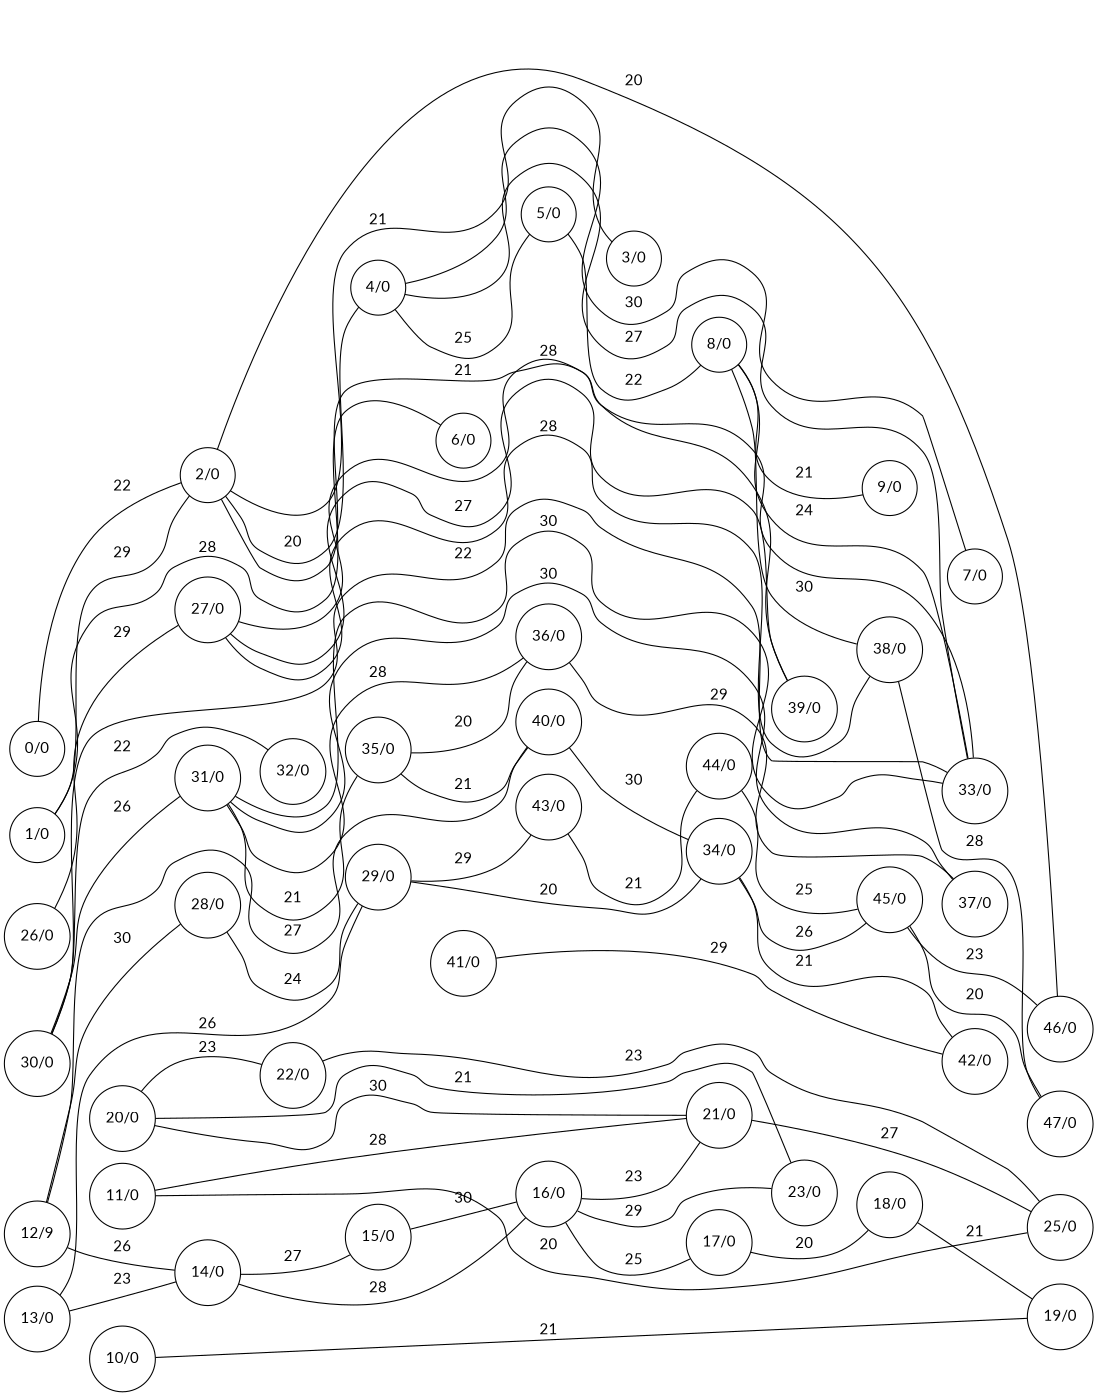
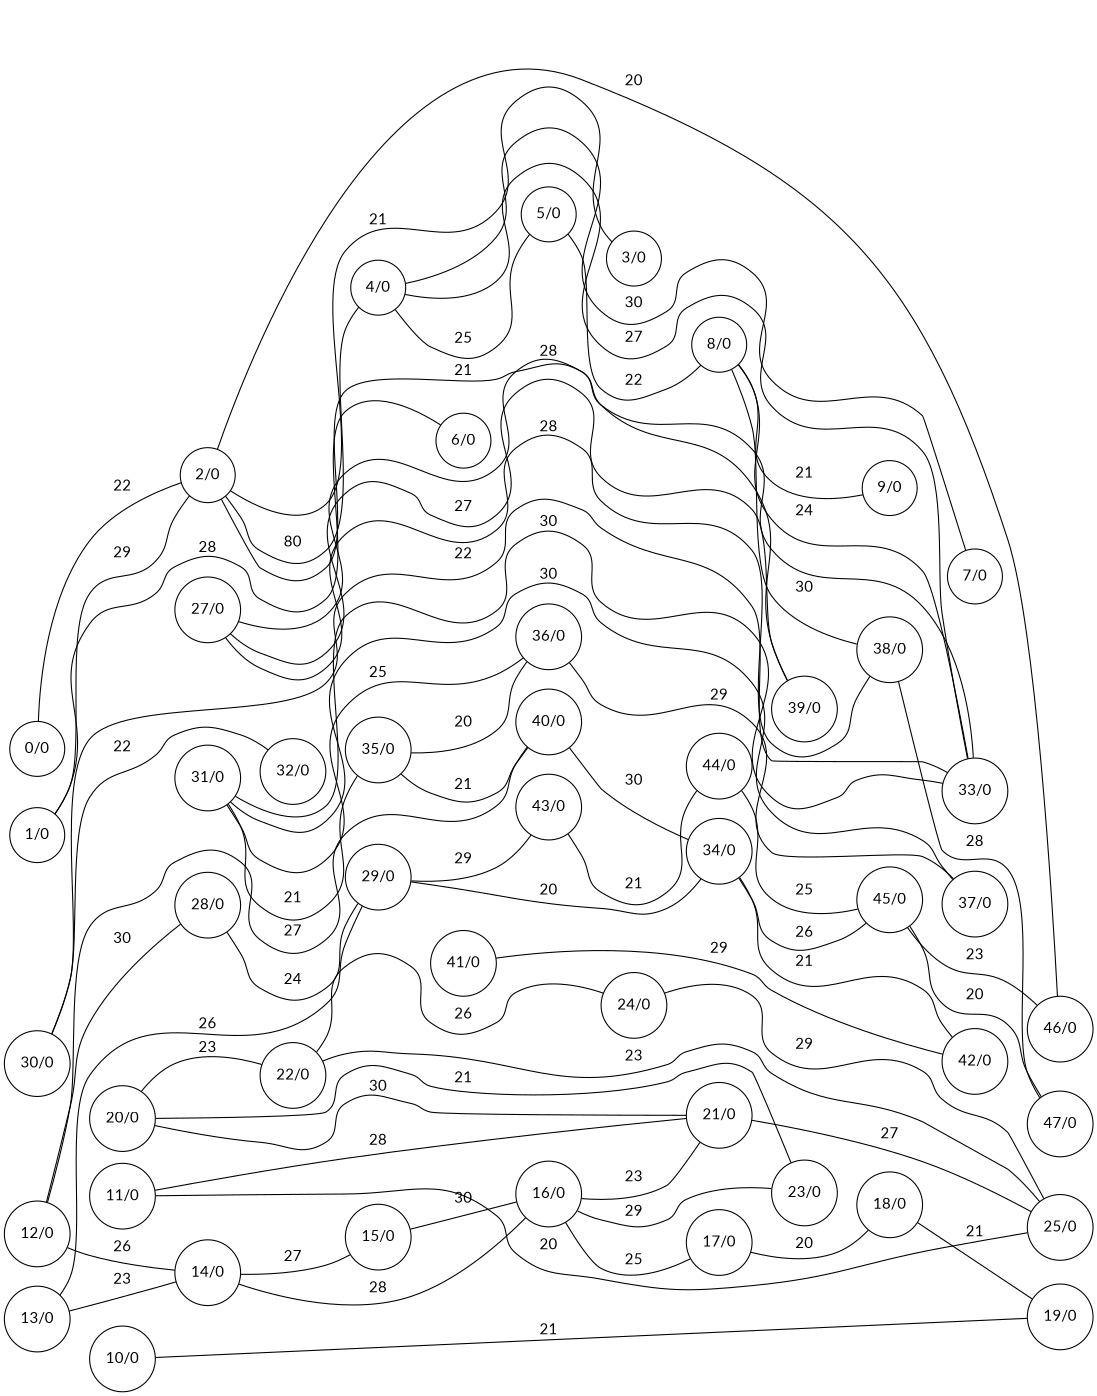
  graph {
    fontname=Lato
    rankdir=LR
    node [Country=Canada Internal=1 betweeness=0 fontname=Lato prob=0 shape=circle status=on true_status=on type=normal weight=0]
    edge [LinkLabel="Bell Canada Fiber Routes" LinkNote="Bell Canada  Routes" LinkType=Fiber capacity=21 color=black fontname=Lato prob=0 status=on true_status=on type=normal weight=0.0047619047619]
    n1 [Latitude=54.45018 Longitude=-110.2017 label="0/0"]
    n2 [Latitude=53.55014 Longitude=-113.46871 label="2/0"]
    n3 [Latitude=56.7335 Longitude=-111.38519 label="3/0"]
    n4 [Latitude=50.66648 Longitude=-120.3192 label="4/0"]
    n5 [Latitude=52.26682 Longitude=-113.802 label="39/0"]
    n6 [Latitude=52.11679 Longitude=-106.63452 label="46/0"]
    n7 [Latitude=55.16667 Longitude=-118.80271 label="1/0"]
    n8 [Latitude=55.7666 Longitude=-120.23616 label="6/0"]
    n9 [Country="United States" Latitude=40.9126 Longitude=-73.83708 label="5/0"]
    n10 [Latitude=53.9166 Longitude=-122.75301 label="7/0"]
    n11 [Latitude=49.24966 Longitude=-123.11934 label="33/0"]
    n12 [Latitude=49.88307 Longitude=-119.48568 label="8/0"]
    n13 [Latitude=49.48062 Longitude=-119.58584 label="9/0"]
    n14 [Latitude=50.05006 Longitude=-110.66834 label="38/0"]
    n15 [Latitude=51.05011 Longitude=-114.08529 label="27/0"]
    n16 [Latitude=50.20011 Longitude=-66.38208 label="10/0"]
    n17 [Latitude=49.21679 Longitude=-68.14894 label="19/0"]
    n18 [Latitude=46.23525 Longitude=-63.12671 label="11/0"]
    n19 [Latitude=46.11594 Longitude=-64.80186 label="21/0"]
    n20 [Latitude=45.36685 Longitude=-63.28198 label="25/0"]
-   n21 [Country="United States" Latitude=40.71427 Longitude=-74.00597 label="12/9"]
+   n21 [Country="United States" Latitude=40.71427 Longitude=-74.00597 label="12/0"]
    n22 [Latitude=45.50884 Longitude=-73.58781 label="14/0"]
    n23 [Country="United States" Latitude=42.88645 Longitude=-78.87837 label="28/0"]
    n24 [Country="United States" Latitude=38.89511 Longitude=-77.03637 label="40/0"]
    n25 [Latitude=45.40008 Longitude=-71.89908 label="15/0"]
    n26 [Latitude=46.81228 Longitude=-71.21454 label="16/0"]
    n27 [Latitude=43.70011 Longitude=-79.4163 label="29/0"]
    n28 [Country="United States" Latitude=41.85003 Longitude=-87.65005 label="34/0"]
    n29 [Latitude=45.41117 Longitude=-75.69812 label="13/0"]
    n30 [Latitude=46.49 Longitude=-80.99001 label="43/0"]
    n31 [Latitude=48.42749 Longitude=-71.06352 label="17/0"]
    n32 [Latitude=45.94541 Longitude=-66.66558 label="23/0"]
    n33 [Latitude=48.44879 Longitude=-68.52396 label="18/0"]
    n34 [Latitude=45.27271 Longitude=-66.06766 label="20/0"]
    n35 [Latitude=44.646 Longitude=-63.57333 label="22/0"]
-   n37 [Latitude=49.69999 Longitude=-112.81856 label="26/0"]
+   n36 [Latitude=47.56494 Longitude=-52.70931 label="24/0"]
    n38 [Latitude=50.45008 Longitude=-104.6178 label="47/0"]
    n39 [Country="United States" Latitude=32.78306 Longitude=-96.80667 label="42/0"]
    n40 [Latitude=49.8844 Longitude=-97.14704 label="45/0"]
    n41 [Latitude=48.4001 Longitude=-89.31683 label="44/0"]
    n42 [Latitude=48.43294 Longitude=-123.3693 label="30/0"]
    n43 [Country="United States" Latitude=47.60621 Longitude=-122.33207 label="31/0"]
    n44 [Latitude=49.68657 Longitude=-124.9936 label="32/0"]
    n45 [Country="United States" Latitude=34.05223 Longitude=-118.24368 label="35/0"]
    n46 [Country="United States" Latitude=37.44188 Longitude=-122.14302 label="36/0"]
    n47 [Country="United States" Latitude=37.77493 Longitude=-122.41942 label="37/0"]
    n48 [Country="United States" Latitude=33.749 Longitude=-84.38798 label="41/0"]
    n1 -- n2 [capacity=22 label=22 weight=0.00454545454545]
    n2 -- n3 [label=21]
-   n2 -- n4 [capacity=20 label=20 weight=0.005]
+   n2 -- n4 [capacity=20 label=80 weight=0.005]
    n2 -- n5 [label=21]
    n2 -- n6 [capacity=20 label=20 weight=0.005]
    n4 -- n9 [capacity=25 label=25 weight=0.004]
    n4 -- n10 [capacity=30 label=30 weight=0.00333333333333]
    n4 -- n11 [capacity=27 label=27 weight=0.0037037037037]
    n7 -- n2 [capacity=29 label=29 weight=0.00344827586207]
    n7 -- n8 [capacity=28 label=28 weight=0.00357142857143]
    n9 -- n12 [capacity=22 label=22 weight=0.00454545454545]
    n12 -- n11 [LinkLabel="Leased Fiber Route" LinkNote="Leased  Route" capacity=24 label=24 weight=0.00416666666667]
    n12 -- n13 [label=21]
    n12 -- n14 [LinkLabel="Leased Fiber Route" LinkNote="Leased  Route" capacity=30 label=30 weight=0.00333333333333]
    n14 -- n38 [capacity=28 label=28 weight=0.00357142857143]
    n15 -- n5 [capacity=27 label=27 weight=0.0037037037037]
    n15 -- n11 [capacity=28 label=28 weight=0.00357142857143]
    n15 -- n14 [capacity=28 label=28 weight=0.00357142857143]
    n16 -- n17 [label=21]
    n18 -- n19 [capacity=28 label=28 weight=0.00357142857143]
    n18 -- n20 [capacity=20 label=20 weight=0.005]
    n19 -- n20 [capacity=27 label=27 weight=0.0037037037037]
    n21 -- n22 [capacity=26 label=26 weight=0.00384615384615]
    n21 -- n23 [label=30]
    n21 -- n24 [LinkLabel="Leased Fiber Route" LinkNote="Leased  Route" capacity=27 label=27 weight=0.0037037037037]
    n22 -- n25 [capacity=27 label=27 weight=0.0037037037037]
    n22 -- n26 [capacity=28 label=28 weight=0.00357142857143]
    n23 -- n27 [capacity=24 label=24 weight=0.00416666666667]
    n24 -- n28 [LinkLabel="Leased Fiber Route" LinkNote="Leased  Route" capacity=30 label=30 weight=0.00333333333333]
    n25 -- n26 [capacity=30 label=30 weight=0.00333333333333]
    n26 -- n19 [capacity=23 label=23 weight=0.00434782608696]
    n26 -- n31 [capacity=25 label=25 weight=0.004]
    n26 -- n32 [capacity=29 label=29 weight=0.00344827586207]
    n27 -- n28 [capacity=20 label=20 weight=0.005]
    n27 -- n30 [capacity=29 label=29 weight=0.00344827586207]
    n28 -- n39 [LinkLabel="Leased Fiber Route" LinkNote="Leased  Route" label=21]
    n28 -- n40 [capacity=26 label=26 weight=0.00384615384615]
    n29 -- n22 [capacity=23 label=23 weight=0.00434782608696]
    n29 -- n27 [capacity=26 label=26 weight=0.00384615384615]
    n30 -- n41 [label=21]
    n31 -- n33 [capacity=20 label=20 weight=0.005]
    n33 -- n17 [label=21]
    n34 -- n19 [capacity=30 label=30 weight=0.00333333333333]
    n34 -- n32 [label=21]
    n34 -- n35 [capacity=23 label=23 weight=0.00434782608696]
    n35 -- n20 [capacity=23 label=23 weight=0.00434782608696]
-   n37 -- n15 [capacity=29 label=29 weight=0.00344827586207]
+   n35 -- n36 [capacity=26 label=26 weight=0.00384615384615]
+   n36 -- n20 [capacity=29 label=29 weight=0.00344827586207]
    n40 -- n6 [capacity=23 label=23 weight=0.00434782608696]
    n40 -- n38 [capacity=20 label=20 weight=0.005]
    n41 -- n40 [capacity=25 label=25 weight=0.004]
    n42 -- n11 [capacity=22 label=22 weight=0.00454545454545]
-   n42 -- n43 [capacity=26 label=26 weight=0.00384615384615]
    n42 -- n44 [capacity=22 label=22 weight=0.00454545454545]
    n43 -- n11 [capacity=30 label=30 weight=0.00333333333333]
    n43 -- n45 [LinkLabel="Leased Fiber Route" LinkNote="Leased  Route" label=21]
-   n43 -- n46 [LinkLabel="Leased Fiber Route" LinkNote="Leased  Route" capacity=28 label=28 weight=0.00357142857143]
+   n43 -- n46 [LinkLabel="Leased Fiber Route" LinkNote="Leased  Route" capacity=28 label=25 weight=0.00357142857143]
    n43 -- n47 [LinkLabel="Leased Fiber Route" LinkNote="Leased  Route" capacity=30 label=30 weight=0.00333333333333]
    n45 -- n24 [LinkLabel="Leased Fiber Route" LinkNote="Leased  Route" label=21]
    n45 -- n46 [LinkLabel="Leased Fiber Route" LinkNote="Leased  Route" capacity=20 label=20 weight=0.005]
    n46 -- n47 [LinkLabel="Leased Fiber Route" LinkNote="Leased  Route" capacity=29 label=29 weight=0.00344827586207]
    n48 -- n39 [LinkLabel="Leased Fiber Route" LinkNote="Leased  Route" capacity=29 label=29 weight=0.00344827586207]
  }
